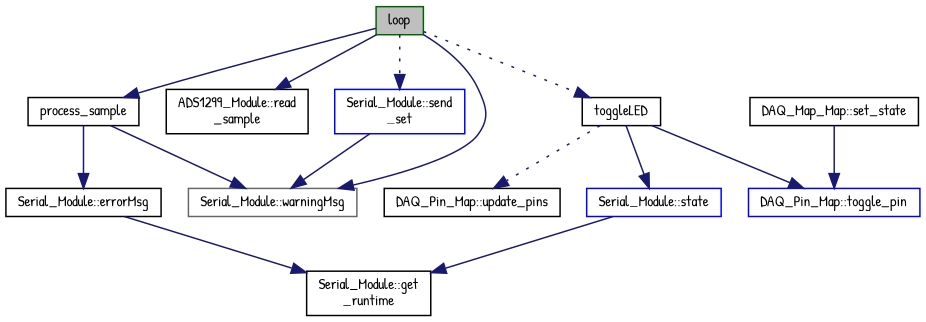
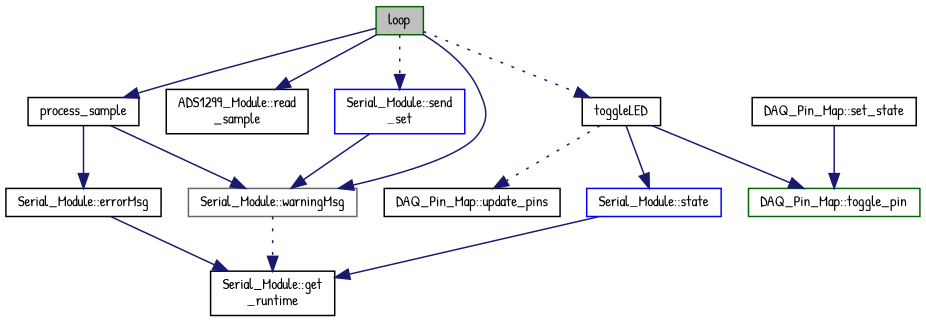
  digraph {
    fontname="Patrick Hand"
    rankdir=TB
    node [color=black fillcolor=white fontname="Patrick Hand" fontsize=10 shape=record style=filled]
    edge [color=midnightblue fontname="Patrick Hand" fontsize=10 labelfontname=Helvetica labelfontsize=10 style=solid]
    n1 [color=darkgreen fillcolor=grey75 fontcolor=black height=0.2 label=loop width=0.4]
    n2 [height=0.2 label=process_sample width=0.4]
    n3 [color=gray40 height=0.2 label="Serial_Module::warningMsg" width=0.4]
    n4 [height=0.2 label="ADS1299_Module::read\l_sample" width=0.4]
    n5 [color=blue height=0.2 label="Serial_Module::send\l_set" width=0.4]
    n6 [height=0.2 label=toggleLED width=0.4]
    n7 [height=0.2 label="Serial_Module::errorMsg" width=0.4]
    n8 [height=0.2 label="Serial_Module::get\l_runtime" width=0.4]
    n9 [color=blue height=0.2 label="Serial_Module::state" width=0.4]
-   n10 [color=blue height=0.2 label="DAQ_Pin_Map::toggle_pin" width=0.4]
+   n10 [color=darkgreen height=0.2 label="DAQ_Pin_Map::toggle_pin" width=0.4]
    n11 [height=0.2 label="DAQ_Pin_Map::update_pins" width=0.4]
-   n12 [height=0.2 label="DAQ_Map_Map::set_state" width=0.4]
+   n12 [height=0.2 label="DAQ_Pin_Map::set_state" width=0.4]
    n1 -> n2
    n1 -> n3
    n1 -> n4
    n1 -> n5 [style=dotted]
    n1 -> n6 [style=dotted]
    n2 -> n3
    n2 -> n7
+   n3 -> n8 [style=dotted]
    n5 -> n3
    n6 -> n9
    n6 -> n10
    n6 -> n11 [style=dotted]
    n7 -> n8
    n9 -> n8
    n12 -> n10
  }
